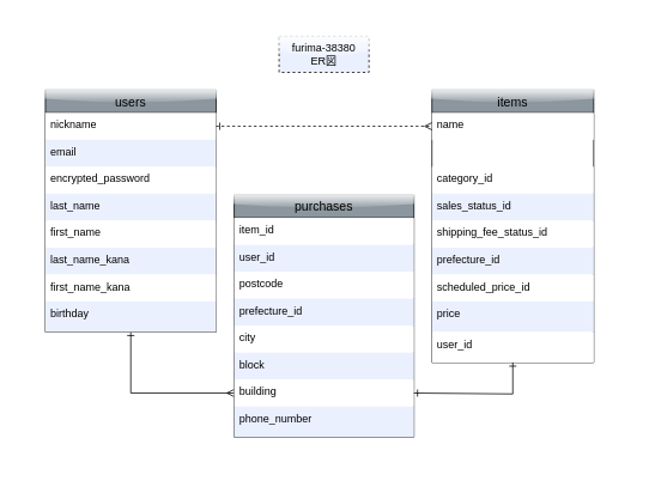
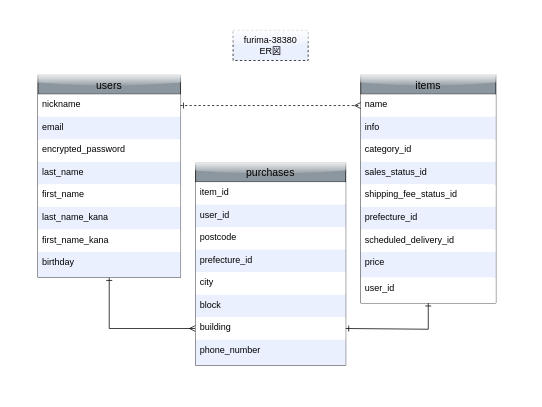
  <mxCell id="0" />
  <mxCell id="1" parent="0" />
  <mxCell id="2" value="" style="group" parent="1" vertex="1" connectable="0"><mxGeometry x="20.5" y="20" width="679" height="500" as="geometry" /></mxCell>
  <mxCell id="3" value="" style="rounded=0;whiteSpace=wrap;html=1;shadow=0;glass=1;fontColor=#000000;strokeColor=none;fillColor=none;gradientColor=none;container=0;" parent="2" vertex="1"><mxGeometry width="679" height="500" as="geometry" /></mxCell>
  <mxCell id="4" value="users" style="swimlane;fontStyle=0;childLayout=stackLayout;horizontal=1;startSize=26;horizontalStack=0;resizeParent=1;resizeParentMax=0;resizeLast=0;collapsible=1;marginBottom=0;align=center;fontSize=14;fillColor=#8B969E;strokeColor=#000000;rounded=0;shadow=0;glass=1;fontColor=#000000;container=0;" parent="2" vertex="1"><mxGeometry x="29.5" y="79" width="190" height="270" as="geometry"><mxRectangle x="90" y="80" width="70" height="26" as="alternateBounds" /></mxGeometry></mxCell>
  <mxCell id="5" value="purchases" style="swimlane;fontStyle=0;childLayout=stackLayout;horizontal=1;startSize=26;horizontalStack=0;resizeParent=1;resizeParentMax=0;resizeLast=0;collapsible=1;marginBottom=0;align=center;fontSize=14;rounded=0;shadow=0;glass=1;fillColor=#8B969E;fontColor=#000000;strokeColor=#000000;container=0;" parent="2" vertex="1"><mxGeometry x="239.5" y="196" width="200" height="270" as="geometry" /></mxCell>
  <mxCell id="6" style="edgeStyle=orthogonalEdgeStyle;html=1;fontColor=#000000;startArrow=ERone;startFill=0;endArrow=ERmany;endFill=0;strokeColor=#000000;strokeWidth=1;entryX=0;entryY=0.5;entryDx=0;entryDy=0;rounded=0;" parent="2" source="4" target="23" edge="1"><mxGeometry relative="1" as="geometry"><mxPoint x="129.5" y="506" as="targetPoint" /></mxGeometry></mxCell>
  <mxCell id="7" value="items" style="swimlane;fontStyle=0;childLayout=stackLayout;horizontal=1;startSize=26;horizontalStack=0;resizeParent=1;resizeParentMax=0;resizeLast=0;collapsible=1;marginBottom=0;align=center;fontSize=14;glass=1;rounded=0;fillColor=#8B969E;fontColor=#000000;strokeColor=#000000;container=0;" parent="2" vertex="1"><mxGeometry x="459.5" y="79" width="180" height="304" as="geometry" /></mxCell>
  <mxCell id="8" value="furima-38380&lt;br&gt;ER図" style="whiteSpace=wrap;html=1;align=center;rounded=0;shadow=0;glass=1;fontColor=#000000;strokeColor=#000000;fillColor=#EBF0FF;gradientColor=none;container=0;dashed=1;" parent="2" vertex="1"><mxGeometry x="289.5" y="20" width="100" height="40" as="geometry" /></mxCell>
  <mxCell id="9" value="nickname" style="text;strokeColor=none;fillColor=#ffffff;spacingLeft=4;spacingRight=4;overflow=hidden;rotatable=0;points=[[0,0.5],[1,0.5]];portConstraint=eastwest;fontSize=12;fontColor=#000000;rounded=0;container=0;" parent="2" vertex="1"><mxGeometry x="29.5" y="105" width="190" height="30" as="geometry" /></mxCell>
  <mxCell id="10" value="email" style="text;strokeColor=none;fillColor=#EBF0FF;spacingLeft=4;spacingRight=4;overflow=hidden;rotatable=0;points=[[0,0.5],[1,0.5]];portConstraint=eastwest;fontSize=12;fontColor=#000000;rounded=0;container=0;" parent="2" vertex="1"><mxGeometry x="29.5" y="135" width="190" height="30" as="geometry" /></mxCell>
  <mxCell id="11" value="encrypted_password" style="text;strokeColor=none;fillColor=#ffffff;spacingLeft=4;spacingRight=4;overflow=hidden;rotatable=0;points=[[0,0.5],[1,0.5]];portConstraint=eastwest;fontSize=12;fontColor=#000000;rounded=0;container=0;" parent="2" vertex="1"><mxGeometry x="29.5" y="165" width="190" height="30" as="geometry" /></mxCell>
  <mxCell id="12" value="last_name" style="text;strokeColor=none;fillColor=#EBF0FF;spacingLeft=4;spacingRight=4;overflow=hidden;rotatable=0;points=[[0,0.5],[1,0.5]];portConstraint=eastwest;fontSize=12;fontColor=#000000;rounded=0;container=0;" parent="2" vertex="1"><mxGeometry x="29.5" y="195" width="190" height="30" as="geometry" /></mxCell>
  <mxCell id="13" value="first_name" style="text;strokeColor=none;fillColor=#ffffff;spacingLeft=4;spacingRight=4;overflow=hidden;rotatable=0;points=[[0,0.5],[1,0.5]];portConstraint=eastwest;fontSize=12;fontColor=#000000;rounded=0;container=0;" parent="2" vertex="1"><mxGeometry x="29.5" y="225" width="190" height="30" as="geometry" /></mxCell>
  <mxCell id="14" value="last_name_kana" style="text;strokeColor=none;fillColor=#EBF0FF;spacingLeft=4;spacingRight=4;overflow=hidden;rotatable=0;points=[[0,0.5],[1,0.5]];portConstraint=eastwest;fontSize=12;fontColor=#000000;rounded=0;container=0;" parent="2" vertex="1"><mxGeometry x="29.5" y="255" width="190" height="30" as="geometry" /></mxCell>
  <mxCell id="15" value="first_name_kana" style="text;strokeColor=none;fillColor=#ffffff;spacingLeft=4;spacingRight=4;overflow=hidden;rotatable=0;points=[[0,0.5],[1,0.5]];portConstraint=eastwest;fontSize=12;fontColor=#000000;rounded=0;container=0;" parent="2" vertex="1"><mxGeometry x="29.5" y="285" width="190" height="30" as="geometry" /></mxCell>
  <mxCell id="16" value="birthday" style="text;strokeColor=none;fillColor=#EBF0FF;spacingLeft=4;spacingRight=4;overflow=hidden;rotatable=0;points=[[0,0.5],[1,0.5]];portConstraint=eastwest;fontSize=12;fontColor=#000000;rounded=0;container=0;" parent="2" vertex="1"><mxGeometry x="29.5" y="315" width="190" height="34" as="geometry" /></mxCell>
  <mxCell id="17" value="item_id" style="text;strokeColor=none;fillColor=#ffffff;spacingLeft=4;spacingRight=4;overflow=hidden;rotatable=0;points=[[0,0.5],[1,0.5]];portConstraint=eastwest;fontSize=12;fontColor=#000000;rounded=0;container=0;" parent="2" vertex="1"><mxGeometry x="239.5" y="222" width="200" height="30" as="geometry" /></mxCell>
  <mxCell id="18" value="user_id" style="text;strokeColor=none;fillColor=#EBF0FF;spacingLeft=4;spacingRight=4;overflow=hidden;rotatable=0;points=[[0,0.5],[1,0.5]];portConstraint=eastwest;fontSize=12;fontColor=#000000;gradientColor=none;rounded=0;container=0;" parent="2" vertex="1"><mxGeometry x="239.5" y="252" width="200" height="30" as="geometry" /></mxCell>
  <mxCell id="19" value="postcode" style="text;strokeColor=none;fillColor=#ffffff;spacingLeft=4;spacingRight=4;overflow=hidden;rotatable=0;points=[[0,0.5],[1,0.5]];portConstraint=eastwest;fontSize=12;fontColor=#000000;rounded=0;container=0;" parent="2" vertex="1"><mxGeometry x="239.5" y="282" width="200" height="30" as="geometry" /></mxCell>
  <mxCell id="20" value="prefecture_id" style="text;strokeColor=none;fillColor=#EBF0FF;spacingLeft=4;spacingRight=4;overflow=hidden;rotatable=0;points=[[0,0.5],[1,0.5]];portConstraint=eastwest;fontSize=12;fontColor=#000000;gradientColor=none;rounded=0;container=0;" parent="2" vertex="1"><mxGeometry x="239.5" y="312" width="200" height="30" as="geometry" /></mxCell>
  <mxCell id="21" value="city" style="text;strokeColor=none;fillColor=#ffffff;spacingLeft=4;spacingRight=4;overflow=hidden;rotatable=0;points=[[0,0.5],[1,0.5]];portConstraint=eastwest;fontSize=12;fontColor=#000000;rounded=0;container=0;" parent="2" vertex="1"><mxGeometry x="239.5" y="342" width="200" height="30" as="geometry" /></mxCell>
  <mxCell id="22" value="block" style="text;strokeColor=none;fillColor=#EBF0FF;spacingLeft=4;spacingRight=4;overflow=hidden;rotatable=0;points=[[0,0.5],[1,0.5]];portConstraint=eastwest;fontSize=12;fontColor=#000000;gradientColor=none;rounded=0;container=0;" parent="2" vertex="1"><mxGeometry x="239.5" y="372" width="200" height="30" as="geometry" /></mxCell>
  <mxCell id="23" value="building" style="text;strokeColor=none;fillColor=#ffffff;spacingLeft=4;spacingRight=4;overflow=hidden;rotatable=0;points=[[0,0.5],[1,0.5]];portConstraint=eastwest;fontSize=12;fontColor=#000000;rounded=0;container=0;" parent="2" vertex="1"><mxGeometry x="239.5" y="402" width="200" height="30" as="geometry" /></mxCell>
  <mxCell id="24" style="edgeStyle=orthogonalEdgeStyle;html=1;fontColor=#000000;startArrow=ERone;startFill=0;endArrow=ERone;endFill=0;strokeColor=#000000;strokeWidth=1;entryX=1;entryY=0.5;entryDx=0;entryDy=0;rounded=0;" parent="2" source="7" target="23" edge="1"><mxGeometry relative="1" as="geometry"><mxPoint x="466.5" y="418" as="targetPoint" /><Array as="points"><mxPoint x="549.5" y="418" /></Array></mxGeometry></mxCell>
  <mxCell id="25" value="phone_number" style="text;strokeColor=none;fillColor=#EBF0FF;spacingLeft=4;spacingRight=4;overflow=hidden;rotatable=0;points=[[0,0.5],[1,0.5]];portConstraint=eastwest;fontSize=12;fontColor=#000000;gradientColor=none;rounded=0;container=0;" parent="2" vertex="1"><mxGeometry x="239.5" y="432" width="200" height="34" as="geometry" /></mxCell>
  <mxCell id="26" value="name" style="text;strokeColor=none;fillColor=#FFFFFF;spacingLeft=4;spacingRight=4;overflow=hidden;rotatable=0;points=[[0,0.5],[1,0.5]];portConstraint=eastwest;fontSize=12;fontColor=#000000;rounded=0;container=0;" parent="2" vertex="1"><mxGeometry x="459.5" y="105" width="180" height="30" as="geometry" /></mxCell>
  <mxCell id="27" style="html=1;startArrow=ERone;startFill=0;endArrow=ERmany;endFill=0;exitX=1;exitY=0.5;exitDx=0;exitDy=0;entryX=0;entryY=0.5;entryDx=0;entryDy=0;strokeWidth=1;strokeColor=#000000;rounded=0;dashed=1;" parent="2" source="9" target="26" edge="1"><mxGeometry relative="1" as="geometry" /></mxCell>
+ <mxCell id="28" value="info" style="text;strokeColor=none;fillColor=#EBF0FF;spacingLeft=4;spacingRight=4;overflow=hidden;rotatable=0;points=[[0,0.5],[1,0.5]];portConstraint=eastwest;fontSize=12;fontColor=#000000;rounded=0;container=0;" parent="2" vertex="1"><mxGeometry x="459.5" y="135" width="180" height="30" as="geometry" /></mxCell>
  <mxCell id="29" value="category_id" style="text;strokeColor=none;fillColor=#FFFFFF;spacingLeft=4;spacingRight=4;overflow=hidden;rotatable=0;points=[[0,0.5],[1,0.5]];portConstraint=eastwest;fontSize=12;fontColor=#000000;rounded=0;container=0;" parent="2" vertex="1"><mxGeometry x="459.5" y="165" width="180" height="30" as="geometry" /></mxCell>
  <mxCell id="30" value="sales_status_id" style="text;strokeColor=none;fillColor=#EBF0FF;spacingLeft=4;spacingRight=4;overflow=hidden;rotatable=0;points=[[0,0.5],[1,0.5]];portConstraint=eastwest;fontSize=12;fontColor=#000000;rounded=0;container=0;" parent="2" vertex="1"><mxGeometry x="459.5" y="195" width="180" height="30" as="geometry" /></mxCell>
  <mxCell id="31" value="shipping_fee_status_id" style="text;strokeColor=none;fillColor=#FFFFFF;spacingLeft=4;spacingRight=4;overflow=hidden;rotatable=0;points=[[0,0.5],[1,0.5]];portConstraint=eastwest;fontSize=12;fontColor=#000000;rounded=0;container=0;" parent="2" vertex="1"><mxGeometry x="459.5" y="225" width="180" height="30" as="geometry" /></mxCell>
  <mxCell id="32" value="prefecture_id" style="text;strokeColor=none;fillColor=#EBF0FF;spacingLeft=4;spacingRight=4;overflow=hidden;rotatable=0;points=[[0,0.5],[1,0.5]];portConstraint=eastwest;fontSize=12;fontColor=#000000;rounded=0;container=0;" parent="2" vertex="1"><mxGeometry x="459.5" y="255" width="180" height="30" as="geometry" /></mxCell>
- <mxCell id="33" value="scheduled_price_id" style="text;strokeColor=none;fillColor=#FFFFFF;spacingLeft=4;spacingRight=4;overflow=hidden;rotatable=0;points=[[0,0.5],[1,0.5]];portConstraint=eastwest;fontSize=12;fontColor=#000000;rounded=0;container=0;" parent="2" vertex="1"><mxGeometry x="459.5" y="285" width="180" height="30" as="geometry" /></mxCell>
+ <mxCell id="33" value="scheduled_delivery_id" style="text;strokeColor=none;fillColor=#FFFFFF;spacingLeft=4;spacingRight=4;overflow=hidden;rotatable=0;points=[[0,0.5],[1,0.5]];portConstraint=eastwest;fontSize=12;fontColor=#000000;rounded=0;container=0;" parent="2" vertex="1"><mxGeometry x="459.5" y="285" width="180" height="30" as="geometry" /></mxCell>
  <mxCell id="34" value="price" style="text;strokeColor=none;fillColor=#EBF0FF;spacingLeft=4;spacingRight=4;overflow=hidden;rotatable=0;points=[[0,0.5],[1,0.5]];portConstraint=eastwest;fontSize=12;fontColor=#000000;rounded=0;container=0;" parent="2" vertex="1"><mxGeometry x="459.5" y="315" width="180" height="34" as="geometry" /></mxCell>
  <mxCell id="35" value="user_id" style="text;strokeColor=none;fillColor=#FFFFFF;spacingLeft=4;spacingRight=4;overflow=hidden;rotatable=0;points=[[0,0.5],[1,0.5]];portConstraint=eastwest;fontSize=12;fontColor=#000000;rounded=0;container=0;" parent="2" vertex="1"><mxGeometry x="459.5" y="349" width="180" height="34" as="geometry" /></mxCell>
